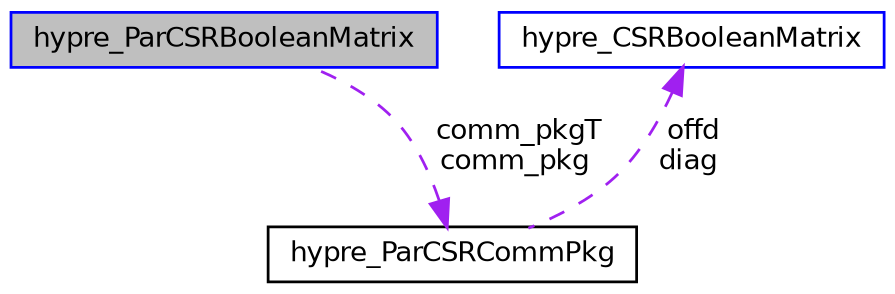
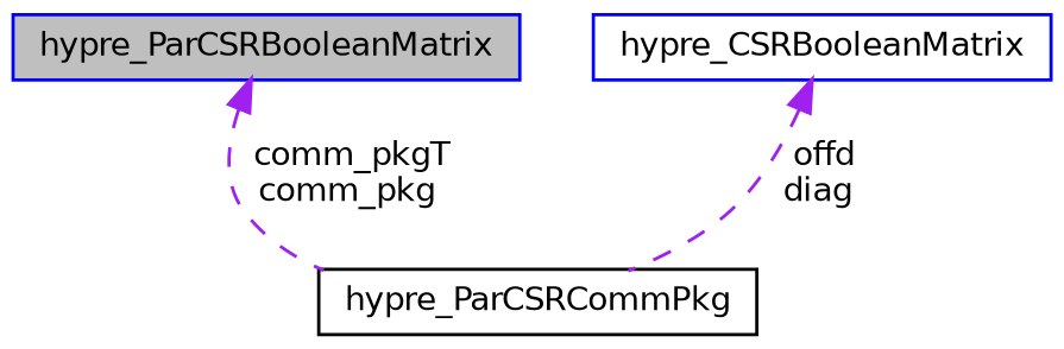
  digraph {
    node [color=blue fillcolor=white fontname=Helvetica fontsize=10 shape=record style=filled]
    edge [color=purple dir=back fontname=Helvetica fontsize=10 labelfontname=Helvetica labelfontsize=10 style=dashed]
    n1 [fillcolor=grey75 fontcolor=black height=0.2 label=hypre_ParCSRBooleanMatrix width=0.4]
    n2 [color=black height=0.2 label=hypre_ParCSRCommPkg width=0.4]
    n3 [height=0.2 label=hypre_CSRBooleanMatrix width=0.4]
-   n2 -> n1 [label=" comm_pkgT\ncomm_pkg"]
+   n1 -> n2 [label=" comm_pkgT\ncomm_pkg"]
    n3 -> n2 [label=" offd\ndiag"]
  }
